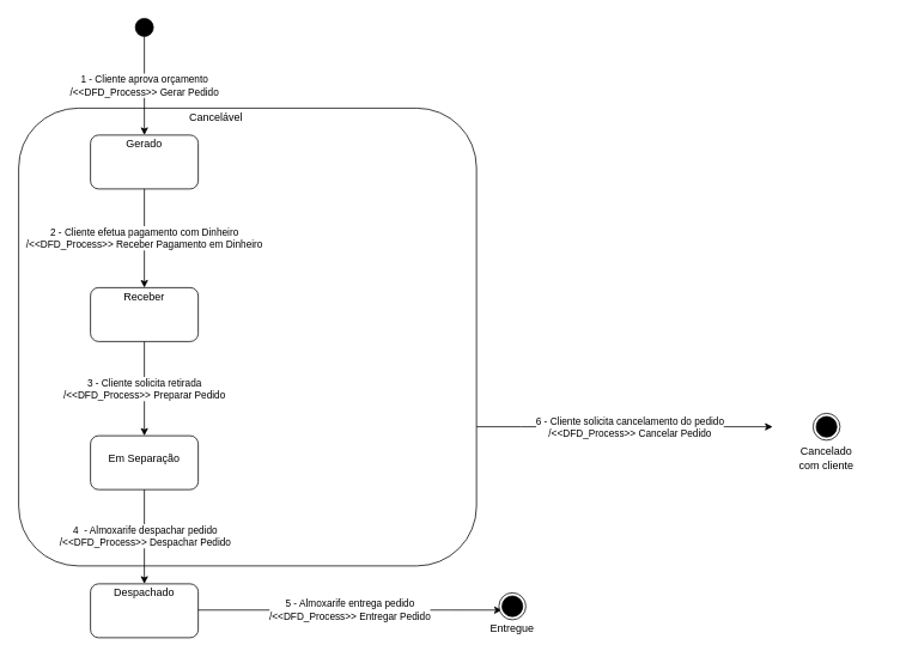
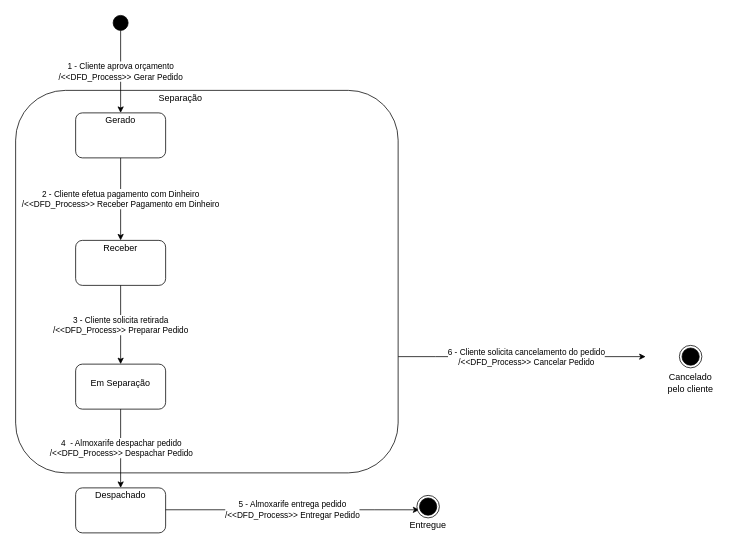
  <mxCell id="0" />
  <mxCell id="1" parent="0" />
  <mxCell id="2" style="edgeStyle=orthogonalEdgeStyle;rounded=0;orthogonalLoop=1;jettySize=auto;html=1;" edge="1" parent="1" source="4"><mxGeometry relative="1" as="geometry"><mxPoint x="860" y="475" as="targetPoint" /><Array as="points"><mxPoint x="580" y="475" /><mxPoint x="580" y="475" /></Array></mxGeometry></mxCell>
  <mxCell id="3" value="&lt;span style=&quot;font-family: &amp;#34;helvetica&amp;#34;&quot;&gt;6 - Cliente solicita cancelamento do pedido&lt;/span&gt;&lt;br style=&quot;font-family: &amp;#34;helvetica&amp;#34;&quot;&gt;&lt;span style=&quot;font-family: &amp;#34;helvetica&amp;#34;&quot;&gt;/&amp;lt;&amp;lt;DFD_Process&amp;gt;&amp;gt; Cancelar Pedido&lt;/span&gt;" style="edgeLabel;html=1;align=center;verticalAlign=middle;resizable=0;points=[];" vertex="1" connectable="0" parent="2"><mxGeometry x="-0.247" relative="1" as="geometry"><mxPoint x="46" as="offset" /></mxGeometry></mxCell>
  <mxCell id="4" value="" style="rounded=1;whiteSpace=wrap;html=1;arcSize=13;" vertex="1" parent="1"><mxGeometry y="120" width="510" height="510" as="geometry" x="20" /></mxCell>
  <mxCell id="5" value="1 - Cliente aprova orçamento&lt;br&gt;/&amp;lt;&amp;lt;DFD_Process&amp;gt;&amp;gt; Gerar Pedido" style="edgeStyle=orthogonalEdgeStyle;rounded=0;orthogonalLoop=1;jettySize=auto;html=1;" parent="1" source="6" target="8" edge="1"><mxGeometry relative="1" as="geometry" /></mxCell>
  <mxCell id="6" value="" style="ellipse;whiteSpace=wrap;html=1;aspect=fixed;fillColor=#000000;" parent="1" vertex="1"><mxGeometry x="150" y="20" width="20" height="20" as="geometry" /></mxCell>
  <mxCell id="7" value="" style="group" parent="1" vertex="1" connectable="0"><mxGeometry x="100" y="150" width="120" height="60" as="geometry" /></mxCell>
  <mxCell id="8" value="" style="rounded=1;whiteSpace=wrap;html=1;fillColor=#FFFFFF;" parent="7" vertex="1"><mxGeometry width="120" height="60" as="geometry" /></mxCell>
  <mxCell id="9" value="Gerado" style="text;html=1;strokeColor=none;fillColor=none;align=center;verticalAlign=middle;whiteSpace=wrap;rounded=0;" parent="7" vertex="1"><mxGeometry width="120" height="20" as="geometry" /></mxCell>
  <mxCell id="10" value="&lt;span style=&quot;color: rgb(0 , 0 , 0) ; font-family: &amp;#34;helvetica&amp;#34; ; font-size: 11px ; font-style: normal ; font-weight: 400 ; letter-spacing: normal ; text-align: center ; text-indent: 0px ; text-transform: none ; word-spacing: 0px ; background-color: rgb(255 , 255 , 255) ; display: inline ; float: none&quot;&gt;2 -&amp;nbsp;&lt;/span&gt;&lt;span style=&quot;text-align: center ; text-indent: 0px ; background-color: rgb(255 , 255 , 255) ; display: inline ; float: none&quot;&gt;&lt;font face=&quot;helvetica&quot;&gt;Cliente efetua pagamento com Dinheiro&lt;br&gt;/&amp;lt;&amp;lt;DFD_Process&amp;gt;&amp;gt; Receber Pagamento em Dinheiro&lt;/font&gt;&lt;/span&gt;" style="edgeStyle=orthogonalEdgeStyle;rounded=0;orthogonalLoop=1;jettySize=auto;html=1;" parent="1" source="8" target="12" edge="1"><mxGeometry relative="1" as="geometry"><mxPoint x="160" y="320" as="targetPoint" /></mxGeometry></mxCell>
  <mxCell id="11" value="" style="group" parent="1" vertex="1" connectable="0"><mxGeometry x="100" y="320" width="120" height="60" as="geometry" /></mxCell>
  <mxCell id="12" value="" style="rounded=1;whiteSpace=wrap;html=1;fillColor=#FFFFFF;" parent="11" vertex="1"><mxGeometry width="120" height="60" as="geometry" /></mxCell>
  <mxCell id="13" value="Receber" style="text;html=1;strokeColor=none;fillColor=none;align=center;verticalAlign=middle;whiteSpace=wrap;rounded=0;" parent="11" vertex="1"><mxGeometry width="120" height="20" as="geometry" /></mxCell>
  <mxCell id="14" value="" style="group" parent="1" vertex="1" connectable="0"><mxGeometry x="100" y="485" width="120" height="60" as="geometry" /></mxCell>
  <mxCell id="15" value="" style="rounded=1;whiteSpace=wrap;html=1;fillColor=#FFFFFF;" parent="14" vertex="1"><mxGeometry width="120" height="60" as="geometry" /></mxCell>
  <mxCell id="16" value="Em Separação" style="text;html=1;strokeColor=none;fillColor=none;align=center;verticalAlign=middle;whiteSpace=wrap;rounded=0;" parent="14" vertex="1"><mxGeometry y="15" width="120" height="20" as="geometry" /></mxCell>
  <mxCell id="17" value="&lt;span style=&quot;color: rgb(0 , 0 , 0) ; font-size: 11px ; font-style: normal ; font-weight: 400 ; letter-spacing: normal ; text-align: center ; text-indent: 0px ; text-transform: none ; word-spacing: 0px ; background-color: rgb(255 , 255 , 255) ; font-family: &amp;#34;helvetica&amp;#34; ; display: inline ; float: none&quot;&gt;3 - Cliente solicita retirada&lt;/span&gt;&lt;br style=&quot;color: rgb(0 , 0 , 0) ; font-size: 11px ; font-style: normal ; font-weight: 400 ; letter-spacing: normal ; text-align: center ; text-indent: 0px ; text-transform: none ; word-spacing: 0px ; font-family: &amp;#34;helvetica&amp;#34;&quot;&gt;&lt;span style=&quot;color: rgb(0 , 0 , 0) ; font-size: 11px ; font-style: normal ; font-weight: 400 ; letter-spacing: normal ; text-align: center ; text-indent: 0px ; text-transform: none ; word-spacing: 0px ; background-color: rgb(255 , 255 , 255) ; font-family: &amp;#34;helvetica&amp;#34; ; display: inline ; float: none&quot;&gt;/&amp;lt;&amp;lt;DFD_Process&amp;gt;&amp;gt; Preparar Pedido&lt;/span&gt;" style="edgeStyle=orthogonalEdgeStyle;rounded=0;orthogonalLoop=1;jettySize=auto;html=1;" parent="1" source="12" target="15" edge="1"><mxGeometry relative="1" as="geometry" /></mxCell>
  <mxCell id="18" value="" style="group" parent="1" vertex="1" connectable="0"><mxGeometry x="100" y="650" width="120" height="60" as="geometry" /></mxCell>
  <mxCell id="19" value="" style="rounded=1;whiteSpace=wrap;html=1;fillColor=#FFFFFF;" parent="18" vertex="1"><mxGeometry width="120" height="60" as="geometry" /></mxCell>
  <mxCell id="20" value="Despachado" style="text;html=1;strokeColor=none;fillColor=none;align=center;verticalAlign=middle;whiteSpace=wrap;rounded=0;" parent="18" vertex="1"><mxGeometry width="120" height="20" as="geometry" /></mxCell>
  <mxCell id="21" style="edgeStyle=orthogonalEdgeStyle;rounded=0;orthogonalLoop=1;jettySize=auto;html=1;" parent="1" source="15" target="19" edge="1"><mxGeometry relative="1" as="geometry"><mxPoint x="160" y="720" as="sourcePoint" /></mxGeometry></mxCell>
  <mxCell id="22" value="4&amp;nbsp;&lt;span style=&quot;font-family: &amp;#34;helvetica&amp;#34;&quot;&gt;&amp;nbsp;- Almoxarife despachar pedido&lt;/span&gt;&lt;br style=&quot;font-family: &amp;#34;helvetica&amp;#34;&quot;&gt;&lt;span style=&quot;font-family: &amp;#34;helvetica&amp;#34;&quot;&gt;/&amp;lt;&amp;lt;DFD_Process&amp;gt;&amp;gt; Despachar Pedido&lt;/span&gt;" style="edgeLabel;html=1;align=center;verticalAlign=middle;resizable=0;points=[];" parent="21" vertex="1" connectable="0"><mxGeometry x="-0.296" y="-2" relative="1" as="geometry"><mxPoint x="2" y="14.29" as="offset" /></mxGeometry></mxCell>
  <mxCell id="23" value="5 - Almoxarife entrega pedido&lt;br style=&quot;font-family: &amp;#34;helvetica&amp;#34;&quot;&gt;&lt;span style=&quot;font-family: &amp;#34;helvetica&amp;#34;&quot;&gt;/&amp;lt;&amp;lt;DFD_Process&amp;gt;&amp;gt; Entregar Pedido&lt;/span&gt;" style="edgeStyle=orthogonalEdgeStyle;rounded=0;orthogonalLoop=1;jettySize=auto;html=1;entryX=-0.011;entryY=0.684;entryDx=0;entryDy=0;entryPerimeter=0;" parent="1" source="19" target="27" edge="1"><mxGeometry relative="1" as="geometry"><mxPoint x="160" y="1020" as="targetPoint" /><Array as="points"><mxPoint x="498" y="680" /></Array></mxGeometry></mxCell>
  <mxCell id="24" value="" style="group" parent="1" vertex="1" connectable="0"><mxGeometry x="510" y="660" width="120" height="50" as="geometry" /></mxCell>
  <mxCell id="25" value="" style="group" parent="24" vertex="1" connectable="0"><mxGeometry x="45" width="30" height="30" as="geometry" /></mxCell>
  <mxCell id="26" value="" style="ellipse;whiteSpace=wrap;html=1;aspect=fixed;fillColor=#FFFFFF;" parent="25" vertex="1"><mxGeometry width="30" height="30" as="geometry" /></mxCell>
  <mxCell id="27" value="" style="ellipse;whiteSpace=wrap;html=1;aspect=fixed;fillColor=#000000;" parent="25" vertex="1"><mxGeometry x="3.5" y="3.5" width="23" height="23" as="geometry" /></mxCell>
  <mxCell id="28" value="Entregue" style="text;html=1;strokeColor=none;fillColor=none;align=center;verticalAlign=middle;whiteSpace=wrap;rounded=0;" parent="24" vertex="1"><mxGeometry y="30" width="120" height="20" as="geometry" /></mxCell>
  <mxCell id="29" value="" style="group" vertex="1" connectable="0" parent="1"><mxGeometry x="860" y="460" width="120" height="50" as="geometry" /></mxCell>
  <mxCell id="30" value="" style="group" vertex="1" connectable="0" parent="29"><mxGeometry x="45" width="30" height="30" as="geometry" /></mxCell>
  <mxCell id="31" value="" style="ellipse;whiteSpace=wrap;html=1;aspect=fixed;fillColor=#FFFFFF;" vertex="1" parent="30"><mxGeometry width="30" height="30" as="geometry" /></mxCell>
  <mxCell id="32" value="" style="ellipse;whiteSpace=wrap;html=1;aspect=fixed;fillColor=#000000;" vertex="1" parent="30"><mxGeometry x="3.5" y="3.5" width="23" height="23" as="geometry" /></mxCell>
- <mxCell id="33" value="Cancelado&lt;br&gt;com cliente" style="text;html=1;strokeColor=none;fillColor=none;align=center;verticalAlign=middle;whiteSpace=wrap;rounded=0;" vertex="1" parent="29"><mxGeometry y="40" width="120" height="20" as="geometry" /></mxCell>
- <mxCell id="34" value="Cancelável" style="text;html=1;strokeColor=none;fillColor=none;align=center;verticalAlign=middle;whiteSpace=wrap;rounded=0;" vertex="1" parent="1"><mxGeometry x="220" y="120" width="40" height="20" as="geometry" /></mxCell>
+ <mxCell id="33" value="Cancelado&lt;br&gt;pelo cliente" style="text;html=1;strokeColor=none;fillColor=none;align=center;verticalAlign=middle;whiteSpace=wrap;rounded=0;" vertex="1" parent="29"><mxGeometry y="40" width="120" height="20" as="geometry" /></mxCell>
+ <mxCell id="34" value="Separação" style="text;html=1;strokeColor=none;fillColor=none;align=center;verticalAlign=middle;whiteSpace=wrap;rounded=0;" vertex="1" parent="1"><mxGeometry x="220" y="120" width="40" height="20" as="geometry" /></mxCell>
